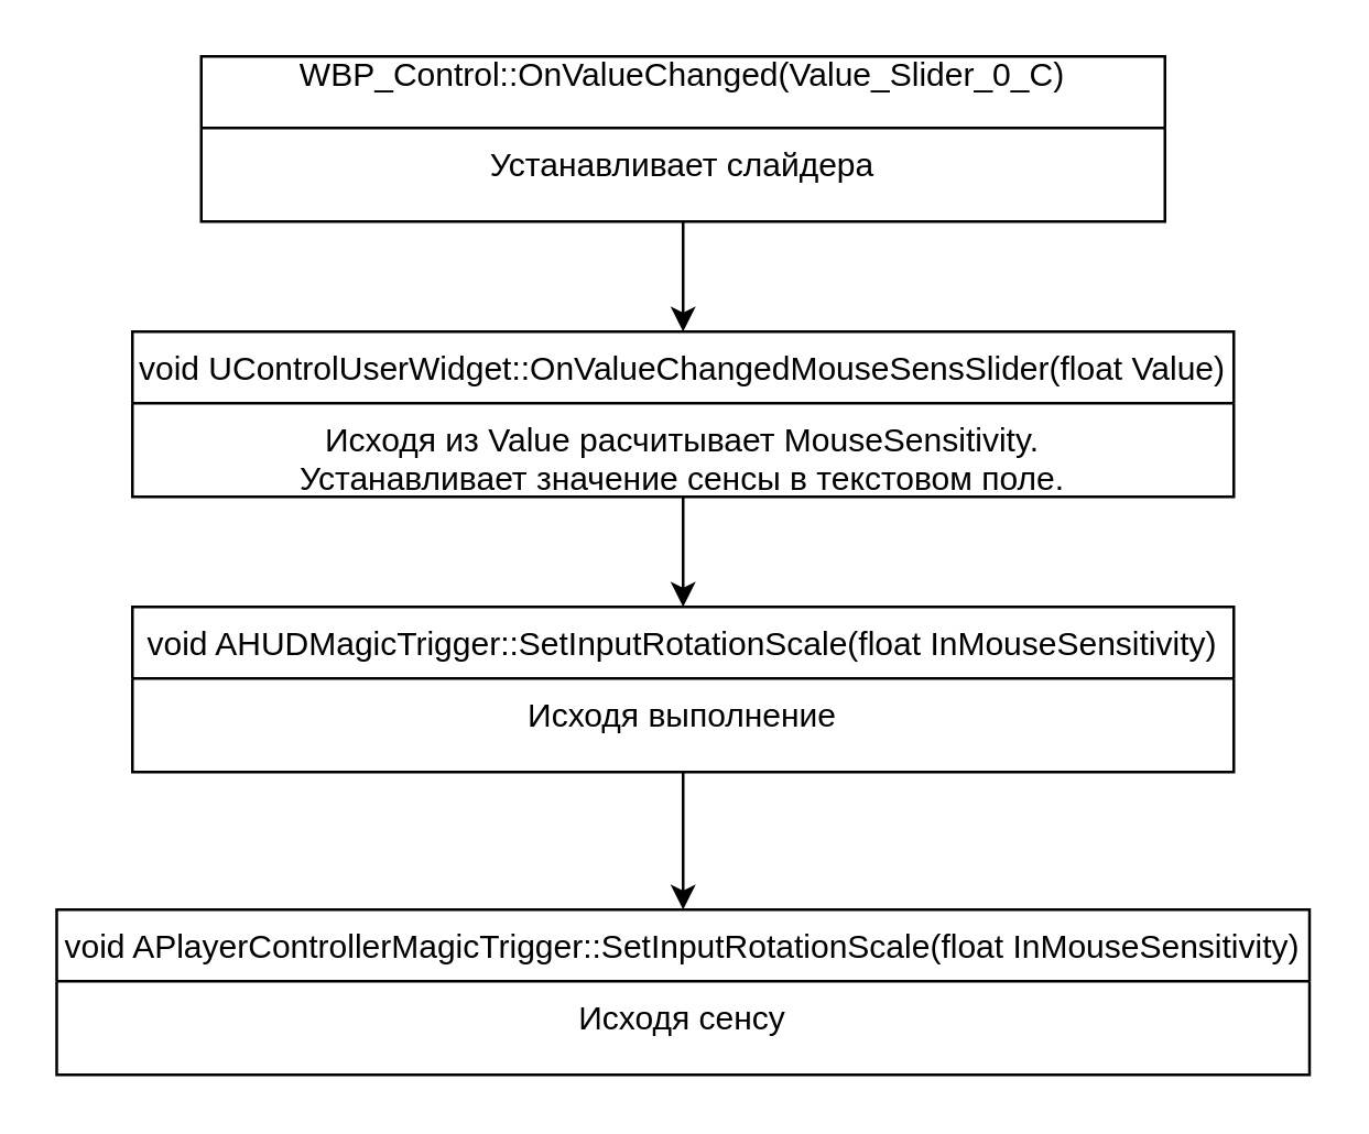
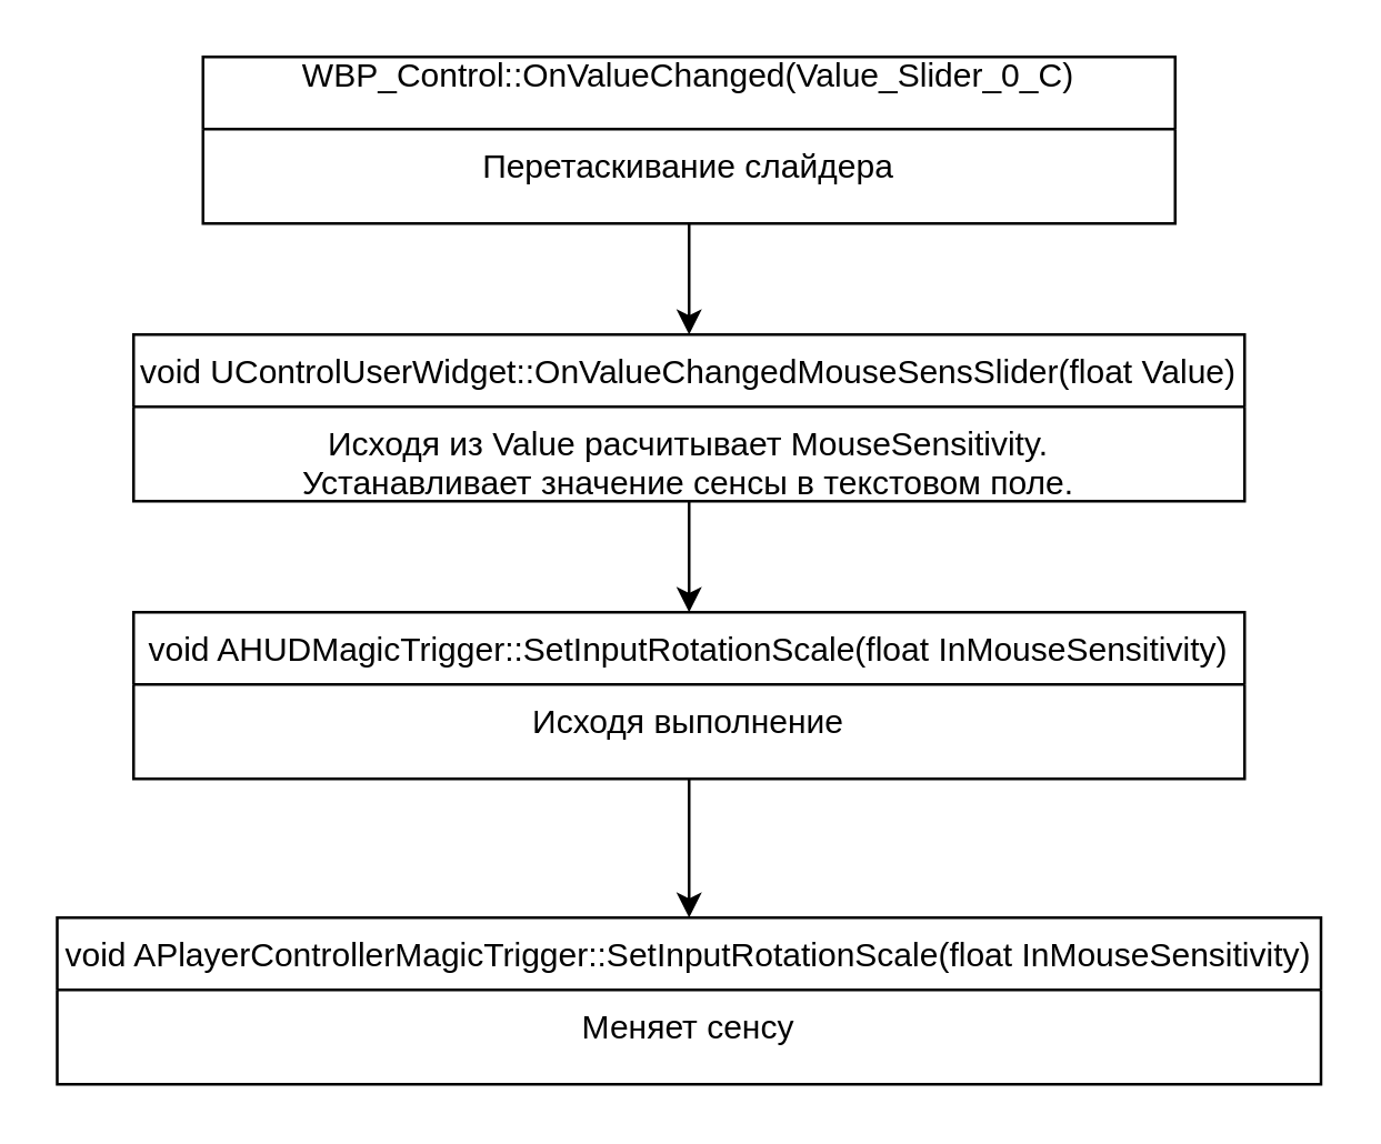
  <mxCell id="0" />
  <mxCell id="1" parent="0" />
  <mxCell id="2" value="" style="edgeStyle=orthogonalEdgeStyle;rounded=0;orthogonalLoop=1;jettySize=auto;html=1;" edge="1" parent="1" source="3" target="6"><mxGeometry relative="1" as="geometry" /></mxCell>
  <mxCell id="3" value="WBP_Control::OnValueChanged(Value_Slider_0_C)&#10;" style="swimlane;fontStyle=0;childLayout=stackLayout;horizontal=1;startSize=26;fillColor=none;horizontalStack=0;resizeParent=1;resizeParentMax=0;resizeLast=0;collapsible=0;marginBottom=0;html=0;" vertex="1" parent="1"><mxGeometry x="72.5" y="20" width="350" height="60" as="geometry"><mxRectangle x="90" y="150" width="420" height="26" as="alternateBounds" /></mxGeometry></mxCell>
- <mxCell id="4" value="Устанавливает слайдера" style="text;strokeColor=none;fillColor=none;align=center;verticalAlign=top;spacingLeft=4;spacingRight=4;overflow=hidden;rotatable=0;points=[[0,0.5],[1,0.5]];portConstraint=eastwest;" vertex="1" parent="3"><mxGeometry y="26" width="350" height="34" as="geometry" /></mxCell>
+ <mxCell id="4" value="Перетаскивание слайдера" style="text;strokeColor=none;fillColor=none;align=center;verticalAlign=top;spacingLeft=4;spacingRight=4;overflow=hidden;rotatable=0;points=[[0,0.5],[1,0.5]];portConstraint=eastwest;" vertex="1" parent="3"><mxGeometry y="26" width="350" height="34" as="geometry" /></mxCell>
  <mxCell id="5" value="" style="edgeStyle=orthogonalEdgeStyle;rounded=0;orthogonalLoop=1;jettySize=auto;html=1;" edge="1" parent="1" source="6" target="9"><mxGeometry relative="1" as="geometry" /></mxCell>
  <mxCell id="6" value="void UControlUserWidget::OnValueChangedMouseSensSlider(float Value)" style="swimlane;fontStyle=0;childLayout=stackLayout;horizontal=1;startSize=26;fillColor=none;horizontalStack=0;resizeParent=1;resizeParentMax=0;resizeLast=0;collapsible=0;marginBottom=0;html=0;" vertex="1" parent="1"><mxGeometry x="47.5" y="120" width="400" height="60" as="geometry"><mxRectangle x="90" y="150" width="420" height="26" as="alternateBounds" /></mxGeometry></mxCell>
  <mxCell id="7" value="Исходя из Value расчитывает MouseSensitivity.&#10;Устанавливает значение сенсы в текстовом поле." style="text;strokeColor=none;fillColor=none;align=center;verticalAlign=top;spacingLeft=4;spacingRight=4;overflow=hidden;rotatable=0;points=[[0,0.5],[1,0.5]];portConstraint=eastwest;" vertex="1" parent="6"><mxGeometry y="26" width="400" height="34" as="geometry" /></mxCell>
  <mxCell id="8" value="" style="edgeStyle=orthogonalEdgeStyle;rounded=0;orthogonalLoop=1;jettySize=auto;html=1;" edge="1" parent="1" source="9" target="11"><mxGeometry relative="1" as="geometry" /></mxCell>
  <mxCell id="9" value="void AHUDMagicTrigger::SetInputRotationScale(float InMouseSensitivity)" style="swimlane;fontStyle=0;childLayout=stackLayout;horizontal=1;startSize=26;fillColor=none;horizontalStack=0;resizeParent=1;resizeParentMax=0;resizeLast=0;collapsible=0;marginBottom=0;html=0;" vertex="1" parent="1"><mxGeometry x="47.5" y="220" width="400" height="60" as="geometry"><mxRectangle x="90" y="150" width="420" height="26" as="alternateBounds" /></mxGeometry></mxCell>
  <mxCell id="10" value="Исходя выполнение" style="text;strokeColor=none;fillColor=none;align=center;verticalAlign=top;spacingLeft=4;spacingRight=4;overflow=hidden;rotatable=0;points=[[0,0.5],[1,0.5]];portConstraint=eastwest;" vertex="1" parent="9"><mxGeometry y="26" width="400" height="34" as="geometry" /></mxCell>
  <mxCell id="11" value="void APlayerControllerMagicTrigger::SetInputRotationScale(float InMouseSensitivity)" style="swimlane;fontStyle=0;childLayout=stackLayout;horizontal=1;startSize=26;fillColor=none;horizontalStack=0;resizeParent=1;resizeParentMax=0;resizeLast=0;collapsible=0;marginBottom=0;html=0;" vertex="1" parent="1"><mxGeometry x="20" y="330" width="455" height="60" as="geometry"><mxRectangle x="90" y="150" width="420" height="26" as="alternateBounds" /></mxGeometry></mxCell>
- <mxCell id="12" value="Исходя сенсу" style="text;strokeColor=none;fillColor=none;align=center;verticalAlign=top;spacingLeft=4;spacingRight=4;overflow=hidden;rotatable=0;points=[[0,0.5],[1,0.5]];portConstraint=eastwest;" vertex="1" parent="11"><mxGeometry y="26" width="455" height="34" as="geometry" /></mxCell>
+ <mxCell id="12" value="Меняет сенсу" style="text;strokeColor=none;fillColor=none;align=center;verticalAlign=top;spacingLeft=4;spacingRight=4;overflow=hidden;rotatable=0;points=[[0,0.5],[1,0.5]];portConstraint=eastwest;" vertex="1" parent="11"><mxGeometry y="26" width="455" height="34" as="geometry" /></mxCell>
